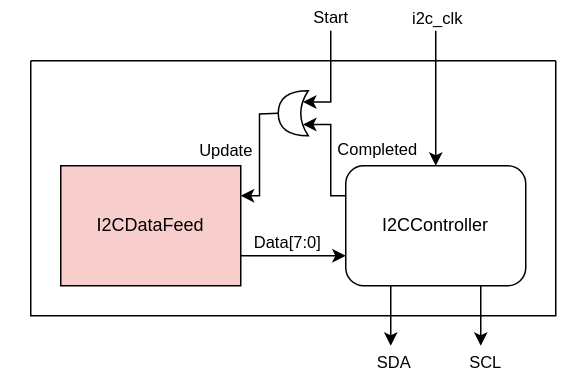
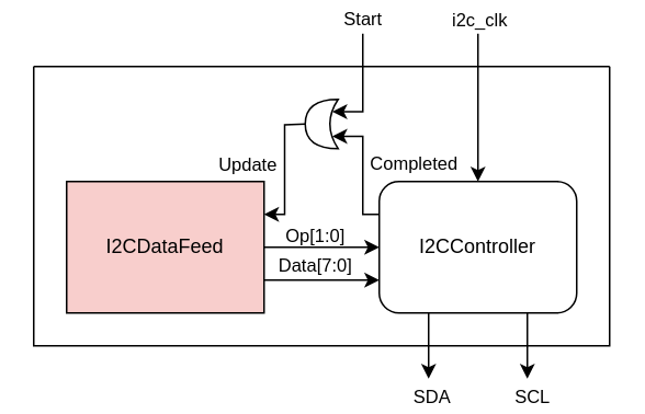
  <mxCell id="0" />
  <mxCell id="1" parent="0" />
  <mxCell id="2" value="" style="swimlane;startSize=0;" parent="1" vertex="1"><mxGeometry x="20" y="40" width="350" height="170" as="geometry" /></mxCell>
  <mxCell id="3" value="I2CController" style="whiteSpace=wrap;html=1;rounded=1;" parent="2" vertex="1"><mxGeometry x="210" y="70" width="120" height="80" as="geometry" /></mxCell>
  <mxCell id="4" value="I2CDataFeed" style="rounded=0;whiteSpace=wrap;html=1;fillColor=#f8cecc;" parent="2" vertex="1"><mxGeometry x="20" y="70" width="120" height="80" as="geometry" /></mxCell>
+ <mxCell id="5" value="" style="endArrow=classic;html=1;rounded=0;exitX=1;exitY=0.5;exitDx=0;exitDy=0;entryX=0;entryY=0.5;entryDx=0;entryDy=0;" parent="2" source="4" target="3" edge="1"><mxGeometry width="50" height="50" relative="1" as="geometry"><mxPoint x="190" y="120" as="sourcePoint" /><mxPoint x="240" y="70" as="targetPoint" /></mxGeometry></mxCell>
+ <mxCell id="6" value="Op[1:0]" style="edgeLabel;html=1;align=center;verticalAlign=middle;resizable=0;points=[];" parent="5" vertex="1" connectable="0"><mxGeometry x="0.228" relative="1" as="geometry"><mxPoint x="-13" y="-8" as="offset" /></mxGeometry></mxCell>
  <mxCell id="7" value="" style="endArrow=classic;html=1;rounded=0;exitX=1;exitY=0.75;exitDx=0;exitDy=0;" parent="2" source="4" edge="1"><mxGeometry width="50" height="50" relative="1" as="geometry"><mxPoint x="190" y="70" as="sourcePoint" /><mxPoint x="210" y="130" as="targetPoint" /></mxGeometry></mxCell>
  <mxCell id="8" value="Data[7:0]" style="edgeLabel;html=1;align=center;verticalAlign=middle;resizable=0;points=[];" parent="7" vertex="1" connectable="0"><mxGeometry x="-0.052" y="1" relative="1" as="geometry"><mxPoint x="-3" y="-9" as="offset" /></mxGeometry></mxCell>
  <mxCell id="9" value="" style="endArrow=classic;html=1;rounded=0;exitX=0;exitY=0.25;exitDx=0;exitDy=0;entryX=0.175;entryY=0.25;entryDx=0;entryDy=0;entryPerimeter=0;edgeStyle=orthogonalEdgeStyle;" parent="2" source="3" target="13" edge="1"><mxGeometry width="50" height="50" relative="1" as="geometry"><mxPoint x="160" y="90" as="sourcePoint" /><mxPoint x="185" y="42.5" as="targetPoint" /><Array as="points"><mxPoint x="200" y="90" /><mxPoint x="200" y="42" /></Array></mxGeometry></mxCell>
  <mxCell id="10" value="Completed" style="edgeLabel;html=1;align=center;verticalAlign=middle;resizable=0;points=[];" parent="9" vertex="1" connectable="0"><mxGeometry x="-0.162" relative="1" as="geometry"><mxPoint x="30" y="-10" as="offset" /></mxGeometry></mxCell>
  <mxCell id="11" value="" style="endArrow=classic;html=1;rounded=0;exitX=1;exitY=0.5;exitDx=0;exitDy=0;exitPerimeter=0;entryX=1;entryY=0.25;entryDx=0;entryDy=0;edgeStyle=orthogonalEdgeStyle;" parent="2" target="4" edge="1"><mxGeometry width="50" height="50" relative="1" as="geometry"><mxPoint x="165" y="35" as="sourcePoint" /><mxPoint x="150" y="20" as="targetPoint" /></mxGeometry></mxCell>
  <mxCell id="12" value="Update" style="edgeLabel;html=1;align=center;verticalAlign=middle;resizable=0;points=[];" vertex="1" connectable="0" parent="11"><mxGeometry x="0.237" y="-2" relative="1" as="geometry"><mxPoint x="-21" y="-12" as="offset" /></mxGeometry></mxCell>
  <mxCell id="13" value="" style="shape=xor;whiteSpace=wrap;html=1;rotation=-180;" parent="2" vertex="1"><mxGeometry x="165" y="20" width="20" height="30" as="geometry" /></mxCell>
  <mxCell id="14" value="" style="endArrow=classic;html=1;rounded=0;entryX=0.175;entryY=0.75;entryDx=0;entryDy=0;entryPerimeter=0;edgeStyle=orthogonalEdgeStyle;" parent="1" target="13" edge="1"><mxGeometry width="50" height="50" relative="1" as="geometry"><mxPoint x="220" y="20" as="sourcePoint" /><mxPoint x="205" y="67.5" as="targetPoint" /><Array as="points"><mxPoint x="220" y="68" /></Array></mxGeometry></mxCell>
  <mxCell id="15" value="Start" style="edgeLabel;html=1;align=center;verticalAlign=middle;resizable=0;points=[];" parent="14" vertex="1" connectable="0"><mxGeometry x="-0.662" y="-1" relative="1" as="geometry"><mxPoint y="-21" as="offset" /></mxGeometry></mxCell>
  <mxCell id="16" value="" style="endArrow=classic;html=1;rounded=0;entryX=0.5;entryY=0;entryDx=0;entryDy=0;" parent="1" target="3" edge="1"><mxGeometry width="50" height="50" relative="1" as="geometry"><mxPoint x="290" y="20" as="sourcePoint" /><mxPoint x="310" y="10" as="targetPoint" /></mxGeometry></mxCell>
  <mxCell id="17" value="i2c_clk" style="edgeLabel;html=1;align=center;verticalAlign=middle;resizable=0;points=[];" parent="16" vertex="1" connectable="0"><mxGeometry x="-0.829" y="-2" relative="1" as="geometry"><mxPoint x="2" y="-17" as="offset" /></mxGeometry></mxCell>
  <mxCell id="18" value="" style="endArrow=classic;html=1;rounded=0;exitX=0.75;exitY=1;exitDx=0;exitDy=0;" parent="1" source="3" edge="1"><mxGeometry width="50" height="50" relative="1" as="geometry"><mxPoint x="120" y="310" as="sourcePoint" /><mxPoint x="320" y="230" as="targetPoint" /></mxGeometry></mxCell>
  <mxCell id="19" value="SCL" style="edgeLabel;html=1;align=center;verticalAlign=middle;resizable=0;points=[];" parent="18" vertex="1" connectable="0"><mxGeometry x="0.39" y="2" relative="1" as="geometry"><mxPoint y="22" as="offset" /></mxGeometry></mxCell>
  <mxCell id="20" value="" style="endArrow=classic;html=1;rounded=0;exitX=0.25;exitY=1;exitDx=0;exitDy=0;" parent="1" source="3" edge="1"><mxGeometry width="50" height="50" relative="1" as="geometry"><mxPoint x="30" y="300" as="sourcePoint" /><mxPoint x="260" y="230" as="targetPoint" /></mxGeometry></mxCell>
  <mxCell id="21" value="SDA" style="edgeLabel;html=1;align=center;verticalAlign=middle;resizable=0;points=[];" parent="20" vertex="1" connectable="0"><mxGeometry x="0.31" y="1" relative="1" as="geometry"><mxPoint y="24" as="offset" /></mxGeometry></mxCell>
